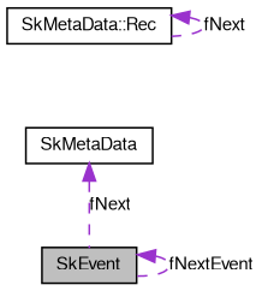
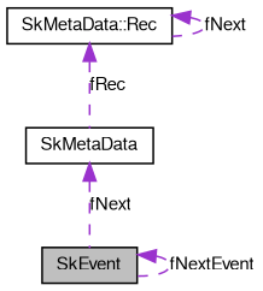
  digraph {
    node [color=black fillcolor=white fontname=FreeSans fontsize=10 shape=record style=filled]
    edge [color=darkorchid3 dir=back fontname=FreeSans fontsize=10 labelfontname=FreeSans labelfontsize=10 style=dashed]
    n1 [fillcolor=grey75 fontcolor=black height=0.2 label=SkEvent width=0.4]
    n2 [height=0.2 label=SkMetaData width=0.4]
    n3 [height=0.2 label="SkMetaData::Rec" width=0.4]
    n1 -> n1 [label=fNextEvent]
    n2 -> n1 [label=fNext]
+   n3 -> n2 [label=fRec]
    n3 -> n3 [label=fNext]
  }
